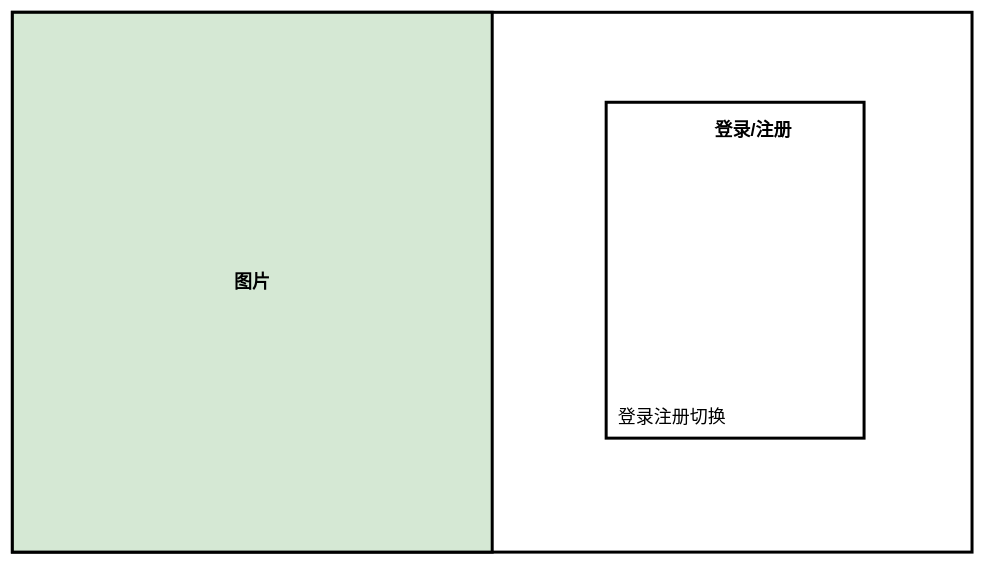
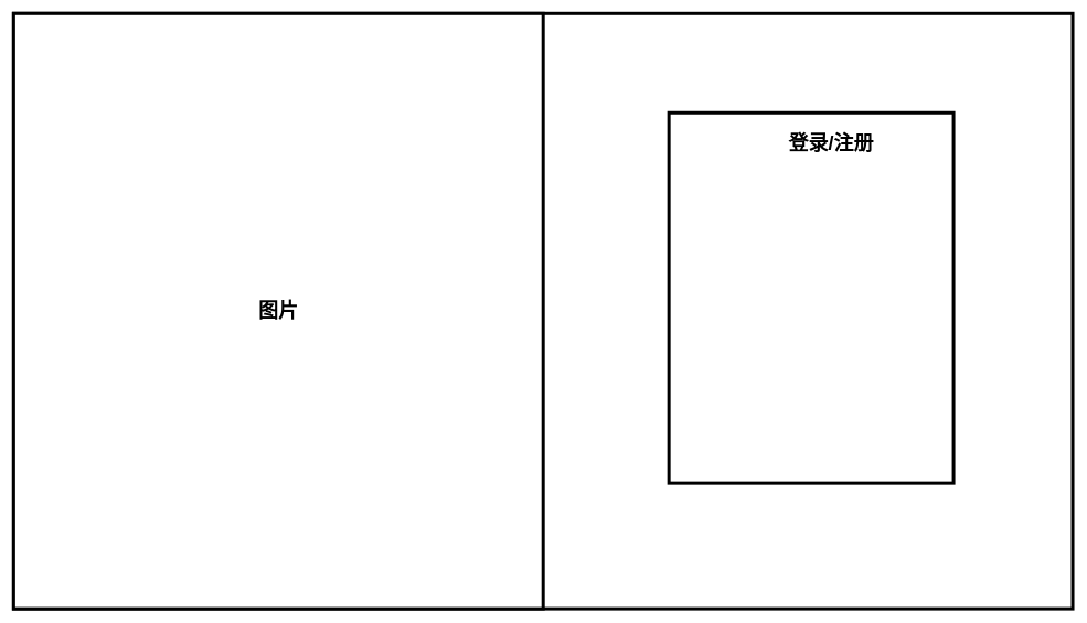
  <mxCell id="0" />
  <mxCell id="1" parent="0" />
  <mxCell id="2" value="" style="rounded=0;whiteSpace=wrap;html=1;strokeColor=default;strokeWidth=5;fontFamily=Helvetica;fontSize=12;fontColor=default;fillColor=default;" vertex="1" parent="1"><mxGeometry x="20" y="20" width="1600" height="900" as="geometry" /></mxCell>
- <mxCell id="3" value="&lt;font style=&quot;font-size: 30px;&quot;&gt;&lt;b&gt;图片&lt;/b&gt;&lt;/font&gt;" style="rounded=0;whiteSpace=wrap;html=1;strokeWidth=5;fillColor=#d5e8d4;" vertex="1" parent="1"><mxGeometry x="20" y="20" width="800" height="900" as="geometry" /></mxCell>
+ <mxCell id="3" value="&lt;font style=&quot;font-size: 30px;&quot;&gt;&lt;b&gt;图片&lt;/b&gt;&lt;/font&gt;" style="rounded=0;whiteSpace=wrap;html=1;strokeWidth=5;" vertex="1" parent="1"><mxGeometry x="20" y="20" width="800" height="900" as="geometry" /></mxCell>
  <mxCell id="4" value="" style="rounded=0;whiteSpace=wrap;html=1;strokeWidth=5;fontSize=30;" vertex="1" parent="1"><mxGeometry x="1010" y="170" width="430" height="560" as="geometry" /></mxCell>
  <mxCell id="5" value="&lt;b&gt;登录/注册&lt;/b&gt;" style="text;html=1;strokeColor=none;fillColor=none;align=center;verticalAlign=middle;whiteSpace=wrap;rounded=0;fontSize=30;" vertex="1" parent="1"><mxGeometry x="1157.5" y="200" width="195" height="30" as="geometry" /></mxCell>
- <mxCell id="6" value="登录注册切换" style="text;html=1;strokeColor=none;fillColor=none;align=center;verticalAlign=middle;whiteSpace=wrap;rounded=0;fontSize=30;" vertex="1" parent="1"><mxGeometry x="1020" y="680" width="200" height="30" as="geometry" /></mxCell>
